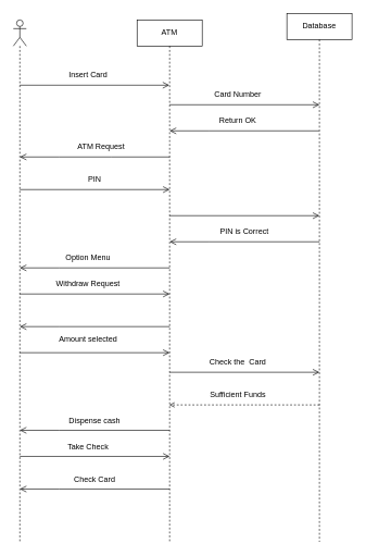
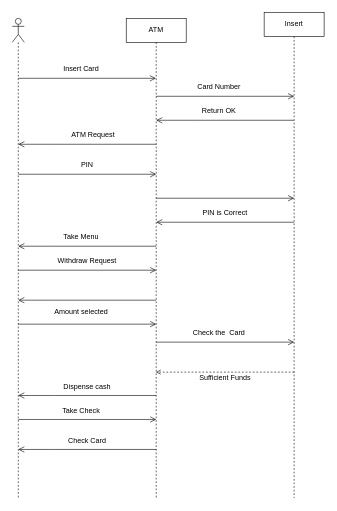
  <mxCell id="0" />
  <mxCell id="1" parent="0" />
  <mxCell id="2" value="" style="shape=umlLifeline;perimeter=lifelinePerimeter;whiteSpace=wrap;html=1;container=1;dropTarget=0;collapsible=0;recursiveResize=0;outlineConnect=0;portConstraint=eastwest;newEdgeStyle={&quot;curved&quot;:0,&quot;rounded&quot;:0};participant=umlActor;" vertex="1" parent="1"><mxGeometry x="20" y="30" width="20" height="800" as="geometry" /></mxCell>
  <mxCell id="3" value="ATM" style="shape=umlLifeline;perimeter=lifelinePerimeter;whiteSpace=wrap;html=1;container=1;dropTarget=0;collapsible=0;recursiveResize=0;outlineConnect=0;portConstraint=eastwest;newEdgeStyle={&quot;curved&quot;:0,&quot;rounded&quot;:0};" vertex="1" parent="1"><mxGeometry x="210" y="30" width="100" height="800" as="geometry" /></mxCell>
- <mxCell id="4" value="Database" style="shape=umlLifeline;perimeter=lifelinePerimeter;whiteSpace=wrap;html=1;container=1;dropTarget=0;collapsible=0;recursiveResize=0;outlineConnect=0;portConstraint=eastwest;newEdgeStyle={&quot;curved&quot;:0,&quot;rounded&quot;:0};" vertex="1" parent="1"><mxGeometry x="440" y="20" width="100" height="810" as="geometry" /></mxCell>
+ <mxCell id="4" value="Insert" style="shape=umlLifeline;perimeter=lifelinePerimeter;whiteSpace=wrap;html=1;container=1;dropTarget=0;collapsible=0;recursiveResize=0;outlineConnect=0;portConstraint=eastwest;newEdgeStyle={&quot;curved&quot;:0,&quot;rounded&quot;:0};" vertex="1" parent="1"><mxGeometry x="440" y="20" width="100" height="810" as="geometry" /></mxCell>
  <mxCell id="5" value="" style="endArrow=open;startArrow=none;endFill=0;startFill=0;endSize=8;html=1;verticalAlign=bottom;labelBackgroundColor=none;strokeWidth=1;rounded=0;" edge="1" parent="1" target="3"><mxGeometry width="160" relative="1" as="geometry"><mxPoint x="30" y="130" as="sourcePoint" /><mxPoint x="190" y="130" as="targetPoint" /></mxGeometry></mxCell>
  <mxCell id="6" value="" style="endArrow=open;startArrow=none;endFill=0;startFill=0;endSize=8;html=1;verticalAlign=bottom;labelBackgroundColor=none;strokeWidth=1;rounded=0;" edge="1" parent="1"><mxGeometry width="160" relative="1" as="geometry"><mxPoint x="260" y="160" as="sourcePoint" /><mxPoint x="490" y="160" as="targetPoint" /></mxGeometry></mxCell>
  <mxCell id="7" value="" style="endArrow=open;startArrow=none;endFill=0;startFill=0;endSize=8;html=1;verticalAlign=bottom;labelBackgroundColor=none;strokeWidth=1;rounded=0;" edge="1" parent="1" source="4"><mxGeometry width="160" relative="1" as="geometry"><mxPoint x="340" y="200" as="sourcePoint" /><mxPoint x="260" y="200" as="targetPoint" /><Array as="points"><mxPoint x="320" y="200" /></Array></mxGeometry></mxCell>
  <mxCell id="8" value="" style="endArrow=open;startArrow=none;endFill=0;startFill=0;endSize=8;html=1;verticalAlign=bottom;labelBackgroundColor=none;strokeWidth=1;rounded=0;" edge="1" parent="1"><mxGeometry width="160" relative="1" as="geometry"><mxPoint x="260" y="240" as="sourcePoint" /><mxPoint x="30" y="240" as="targetPoint" /><Array as="points"><mxPoint x="170" y="240" /><mxPoint x="90" y="240" /></Array></mxGeometry></mxCell>
  <mxCell id="9" value="" style="endArrow=open;startArrow=none;endFill=0;startFill=0;endSize=8;html=1;verticalAlign=bottom;labelBackgroundColor=none;strokeWidth=1;rounded=0;" edge="1" parent="1"><mxGeometry width="160" relative="1" as="geometry"><mxPoint x="30" y="450" as="sourcePoint" /><mxPoint x="260" y="450" as="targetPoint" /></mxGeometry></mxCell>
  <mxCell id="10" value="" style="endArrow=open;startArrow=none;endFill=0;startFill=0;endSize=8;html=1;verticalAlign=bottom;labelBackgroundColor=none;strokeWidth=1;rounded=0;" edge="1" parent="1"><mxGeometry width="160" relative="1" as="geometry"><mxPoint x="260" y="330" as="sourcePoint" /><mxPoint x="490" y="330" as="targetPoint" /></mxGeometry></mxCell>
  <mxCell id="11" value="" style="endArrow=open;startArrow=none;endFill=0;startFill=0;endSize=8;html=1;verticalAlign=bottom;labelBackgroundColor=none;strokeWidth=1;rounded=0;" edge="1" parent="1"><mxGeometry width="160" relative="1" as="geometry"><mxPoint x="490" y="370" as="sourcePoint" /><mxPoint x="260" y="370" as="targetPoint" /><Array as="points"><mxPoint x="320" y="370" /></Array></mxGeometry></mxCell>
  <mxCell id="12" value="" style="endArrow=open;startArrow=none;endFill=0;startFill=0;endSize=8;html=1;verticalAlign=bottom;labelBackgroundColor=none;strokeWidth=1;rounded=0;" edge="1" parent="1"><mxGeometry width="160" relative="1" as="geometry"><mxPoint x="260" y="410" as="sourcePoint" /><mxPoint x="30" y="410" as="targetPoint" /><Array as="points"><mxPoint x="90" y="410" /></Array></mxGeometry></mxCell>
  <mxCell id="13" value="" style="endArrow=open;startArrow=none;endFill=0;startFill=0;endSize=8;html=1;verticalAlign=bottom;labelBackgroundColor=none;strokeWidth=1;rounded=0;" edge="1" parent="1"><mxGeometry width="160" relative="1" as="geometry"><mxPoint x="30" y="290" as="sourcePoint" /><mxPoint x="260" y="290" as="targetPoint" /></mxGeometry></mxCell>
  <mxCell id="14" value="" style="endArrow=open;startArrow=none;endFill=0;startFill=0;endSize=8;html=1;verticalAlign=bottom;labelBackgroundColor=none;strokeWidth=1;rounded=0;" edge="1" parent="1"><mxGeometry width="160" relative="1" as="geometry"><mxPoint x="30" y="540" as="sourcePoint" /><mxPoint x="260" y="540" as="targetPoint" /></mxGeometry></mxCell>
  <mxCell id="15" value="" style="endArrow=open;startArrow=none;endFill=0;startFill=0;endSize=8;html=1;verticalAlign=bottom;labelBackgroundColor=none;strokeWidth=1;rounded=0;" edge="1" parent="1"><mxGeometry width="160" relative="1" as="geometry"><mxPoint x="260" y="500" as="sourcePoint" /><mxPoint x="30" y="500" as="targetPoint" /><Array as="points"><mxPoint x="90" y="500" /></Array></mxGeometry></mxCell>
  <mxCell id="16" value="" style="endArrow=open;startArrow=none;endFill=0;startFill=0;endSize=8;html=1;verticalAlign=bottom;labelBackgroundColor=none;strokeWidth=1;rounded=0;" edge="1" parent="1"><mxGeometry width="160" relative="1" as="geometry"><mxPoint x="260" y="570" as="sourcePoint" /><mxPoint x="490" y="570" as="targetPoint" /></mxGeometry></mxCell>
  <mxCell id="17" value="" style="html=1;verticalAlign=bottom;labelBackgroundColor=none;endArrow=open;endFill=0;dashed=1;rounded=0;" edge="1" parent="1" target="3"><mxGeometry width="160" relative="1" as="geometry"><mxPoint x="490" y="620" as="sourcePoint" /><mxPoint x="320" y="620" as="targetPoint" /></mxGeometry></mxCell>
  <mxCell id="18" value="" style="endArrow=open;startArrow=none;endFill=0;startFill=0;endSize=8;html=1;verticalAlign=bottom;labelBackgroundColor=none;strokeWidth=1;rounded=0;" edge="1" parent="1"><mxGeometry width="160" relative="1" as="geometry"><mxPoint x="30" y="698.95" as="sourcePoint" /><mxPoint x="260" y="698.95" as="targetPoint" /></mxGeometry></mxCell>
  <mxCell id="19" value="" style="endArrow=open;startArrow=none;endFill=0;startFill=0;endSize=8;html=1;verticalAlign=bottom;labelBackgroundColor=none;strokeWidth=1;rounded=0;" edge="1" parent="1"><mxGeometry width="160" relative="1" as="geometry"><mxPoint x="260" y="658.95" as="sourcePoint" /><mxPoint x="30" y="658.95" as="targetPoint" /><Array as="points"><mxPoint x="90" y="658.95" /></Array></mxGeometry></mxCell>
  <mxCell id="20" value="" style="endArrow=open;startArrow=none;endFill=0;startFill=0;endSize=8;html=1;verticalAlign=bottom;labelBackgroundColor=none;strokeWidth=1;rounded=0;" edge="1" parent="1"><mxGeometry width="160" relative="1" as="geometry"><mxPoint x="260" y="748.95" as="sourcePoint" /><mxPoint x="30" y="748.95" as="targetPoint" /><Array as="points"><mxPoint x="90" y="748.95" /></Array></mxGeometry></mxCell>
  <mxCell id="21" value="Insert Card" style="text;html=1;strokeColor=none;fillColor=none;align=center;verticalAlign=middle;whiteSpace=wrap;rounded=0;" vertex="1" parent="1"><mxGeometry x="90" y="100" width="90" height="30" as="geometry" /></mxCell>
  <mxCell id="22" value="Card Number" style="text;html=1;strokeColor=none;fillColor=none;align=center;verticalAlign=middle;whiteSpace=wrap;rounded=0;" vertex="1" parent="1"><mxGeometry x="320" y="130" width="90" height="30" as="geometry" /></mxCell>
  <mxCell id="23" value="Return OK" style="text;html=1;strokeColor=none;fillColor=none;align=center;verticalAlign=middle;whiteSpace=wrap;rounded=0;" vertex="1" parent="1"><mxGeometry x="320" y="170" width="90" height="30" as="geometry" /></mxCell>
  <mxCell id="24" value="ATM Request" style="text;html=1;strokeColor=none;fillColor=none;align=center;verticalAlign=middle;whiteSpace=wrap;rounded=0;" vertex="1" parent="1"><mxGeometry x="110" y="210" width="90" height="30" as="geometry" /></mxCell>
  <mxCell id="25" value="PIN" style="text;html=1;strokeColor=none;fillColor=none;align=center;verticalAlign=middle;whiteSpace=wrap;rounded=0;" vertex="1" parent="1"><mxGeometry x="100" y="260" width="90" height="30" as="geometry" /></mxCell>
  <mxCell id="26" value="PIN is Correct" style="text;html=1;strokeColor=none;fillColor=none;align=center;verticalAlign=middle;whiteSpace=wrap;rounded=0;" vertex="1" parent="1"><mxGeometry x="330" y="340" width="90" height="30" as="geometry" /></mxCell>
- <mxCell id="27" value="Option Menu" style="text;html=1;strokeColor=none;fillColor=none;align=center;verticalAlign=middle;whiteSpace=wrap;rounded=0;" vertex="1" parent="1"><mxGeometry x="90" y="380" width="90" height="30" as="geometry" /></mxCell>
- <mxCell id="28" value="Withdraw Request" style="text;html=1;strokeColor=none;fillColor=none;align=center;verticalAlign=middle;whiteSpace=wrap;rounded=0;" vertex="1" parent="1"><mxGeometry x="80" y="420" width="110" height="30" as="geometry" /></mxCell>
+ <mxCell id="27" value="Take Menu" style="text;html=1;strokeColor=none;fillColor=none;align=center;verticalAlign=middle;whiteSpace=wrap;rounded=0;" vertex="1" parent="1"><mxGeometry x="90" y="380" width="90" height="30" as="geometry" /></mxCell>
+ <mxCell id="28" value="Withdraw Request" style="text;html=1;strokeColor=none;fillColor=none;align=center;verticalAlign=middle;whiteSpace=wrap;rounded=0;" vertex="1" parent="1"><mxGeometry x="90" y="420" width="110" height="30" as="geometry" /></mxCell>
  <mxCell id="29" value="Amount selected" style="text;html=1;strokeColor=none;fillColor=none;align=center;verticalAlign=middle;whiteSpace=wrap;rounded=0;" vertex="1" parent="1"><mxGeometry x="80" y="505" width="110" height="30" as="geometry" /></mxCell>
  <mxCell id="30" value="Check the&amp;nbsp; Card" style="text;html=1;strokeColor=none;fillColor=none;align=center;verticalAlign=middle;whiteSpace=wrap;rounded=0;" vertex="1" parent="1"><mxGeometry x="310" y="540" width="110" height="30" as="geometry" /></mxCell>
- <mxCell id="31" value="Sufficient Funds" style="text;html=1;strokeColor=none;fillColor=none;align=center;verticalAlign=middle;whiteSpace=wrap;rounded=0;" vertex="1" parent="1"><mxGeometry x="310" y="590" width="110" height="30" as="geometry" /></mxCell>
+ <mxCell id="31" value="Sufficient Funds" style="text;html=1;strokeColor=none;fillColor=none;align=center;verticalAlign=middle;whiteSpace=wrap;rounded=0;" vertex="1" parent="1"><mxGeometry x="320" y="615" width="110" height="30" as="geometry" /></mxCell>
  <mxCell id="32" value="Dispense cash" style="text;html=1;strokeColor=none;fillColor=none;align=center;verticalAlign=middle;whiteSpace=wrap;rounded=0;" vertex="1" parent="1"><mxGeometry x="90" y="630" width="110" height="30" as="geometry" /></mxCell>
  <mxCell id="33" value="Take Check" style="text;html=1;strokeColor=none;fillColor=none;align=center;verticalAlign=middle;whiteSpace=wrap;rounded=0;" vertex="1" parent="1"><mxGeometry x="80" y="670" width="110" height="30" as="geometry" /></mxCell>
  <mxCell id="34" value="Check Card" style="text;html=1;strokeColor=none;fillColor=none;align=center;verticalAlign=middle;whiteSpace=wrap;rounded=0;" vertex="1" parent="1"><mxGeometry x="90" y="720" width="110" height="30" as="geometry" /></mxCell>
